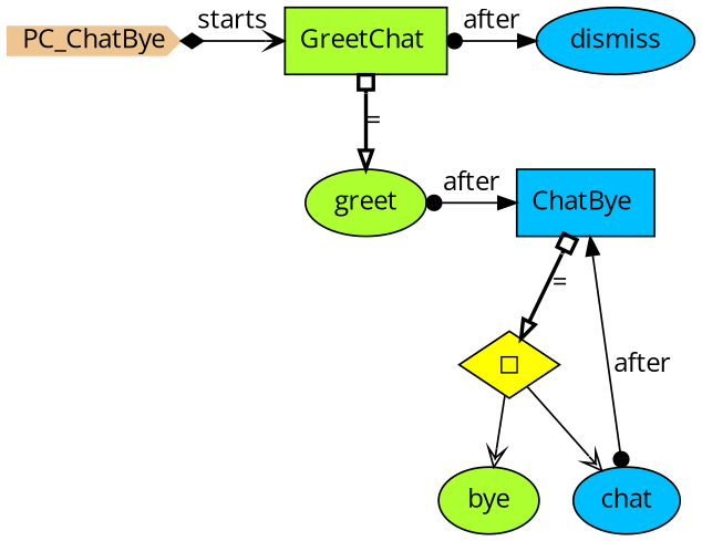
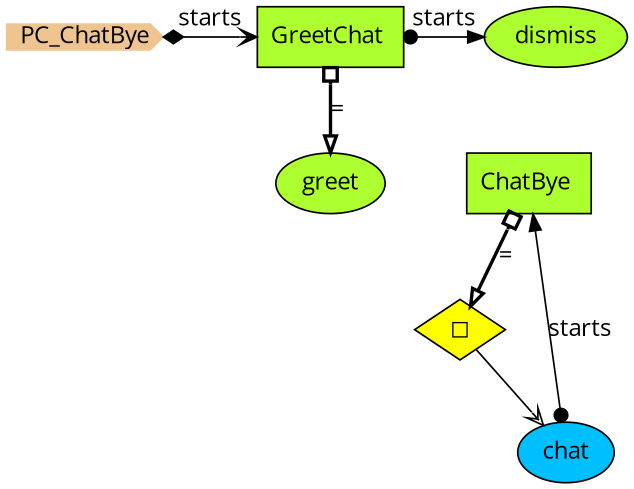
  digraph {
    fontname="Open Sans"
    node [fontname="Open Sans" shape=ellipse style=filled fillcolor=greenyellow]
    edge [arrowtail=dot dir=both fontname="Open Sans"]
    n1 [color=burlywood2 height=.2 label=PC_ChatBye shape=cds width=.2 fillcolor=""]
    n2 [label="GreetChat " shape=box]
-   n3 [fillcolor=deepskyblue label="ChatBye " shape=box]
+   n3 [label="ChatBye " shape=box]
    n4 [label=greet]
-   n5 [fillcolor=deepskyblue label=dismiss]
+   n5 [label=dismiss]
    n6 [fillcolor=yellow label="◻︎" shape=diamond]
-   n7 [label=bye]
    n8 [fillcolor=deepskyblue label=chat]
    subgraph sub_1 {
      rank=min
      n1
      n2
    }
    subgraph sub_2 {
      rank=same
      n3
      n4
    }
    subgraph sub_3 {
      rank=same
      n2
      n5
    }
    n1 -> n2 [arrowhead=open arrowtail=diamond label=starts]
    n2 -> n4 [arrowhead=onormal arrowtail=obox label="=" penwidth=2]
-   n2 -> n5 [label=after]
+   n2 -> n5 [label=starts]
    n3 -> n6 [arrowhead=onormal arrowtail=obox label="=" penwidth=2]
-   n4 -> n3 [label=after]
-   n6 -> n7 [arrowhead=vee fillcolor=white arrowtail="" dir=""]
    n6 -> n8 [arrowhead=vee fillcolor=white arrowtail="" dir=""]
-   n8 -> n3 [label=after]
+   n8 -> n3 [label=starts]
  }
